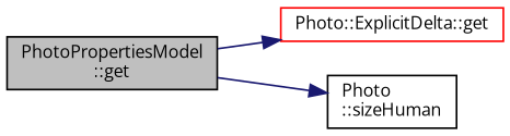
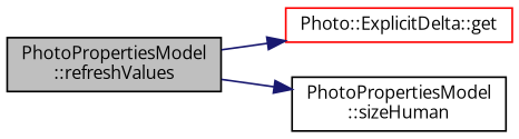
  digraph {
    fontname="Open Sans"
    rankdir=LR
    node [color=black fillcolor=white fontname="Open Sans" fontsize=10 shape=record style=filled]
    edge [color=midnightblue fontname="Open Sans" fontsize=10 labelfontname=Helvetica labelfontsize=10 style=solid]
-   n1 [fillcolor=grey75 fontcolor=black height=0.2 label="PhotoPropertiesModel\l::get" width=0.4]
+   n1 [fillcolor=grey75 fontcolor=black height=0.2 label="PhotoPropertiesModel\l::refreshValues" width=0.4]
    n2 [color=red height=0.2 label="Photo::ExplicitDelta::get" width=0.4]
-   n3 [height=0.2 label="Photo\l::sizeHuman" width=0.4]
+   n3 [height=0.2 label="PhotoPropertiesModel\l::sizeHuman" width=0.4]
    n1 -> n2
    n1 -> n3
  }
